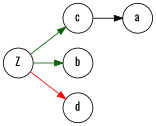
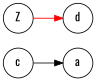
  digraph {
    fontname=Oswald
    rankdir=LR
    node [fontname=Oswald regular=true]
    edge [color=darkgreen fontname=Oswald]
    c
    a
    Z
-   b
    d
    c -> a [color=black]
-   Z -> c
-   Z -> b
    Z -> d [color=red]
  }
